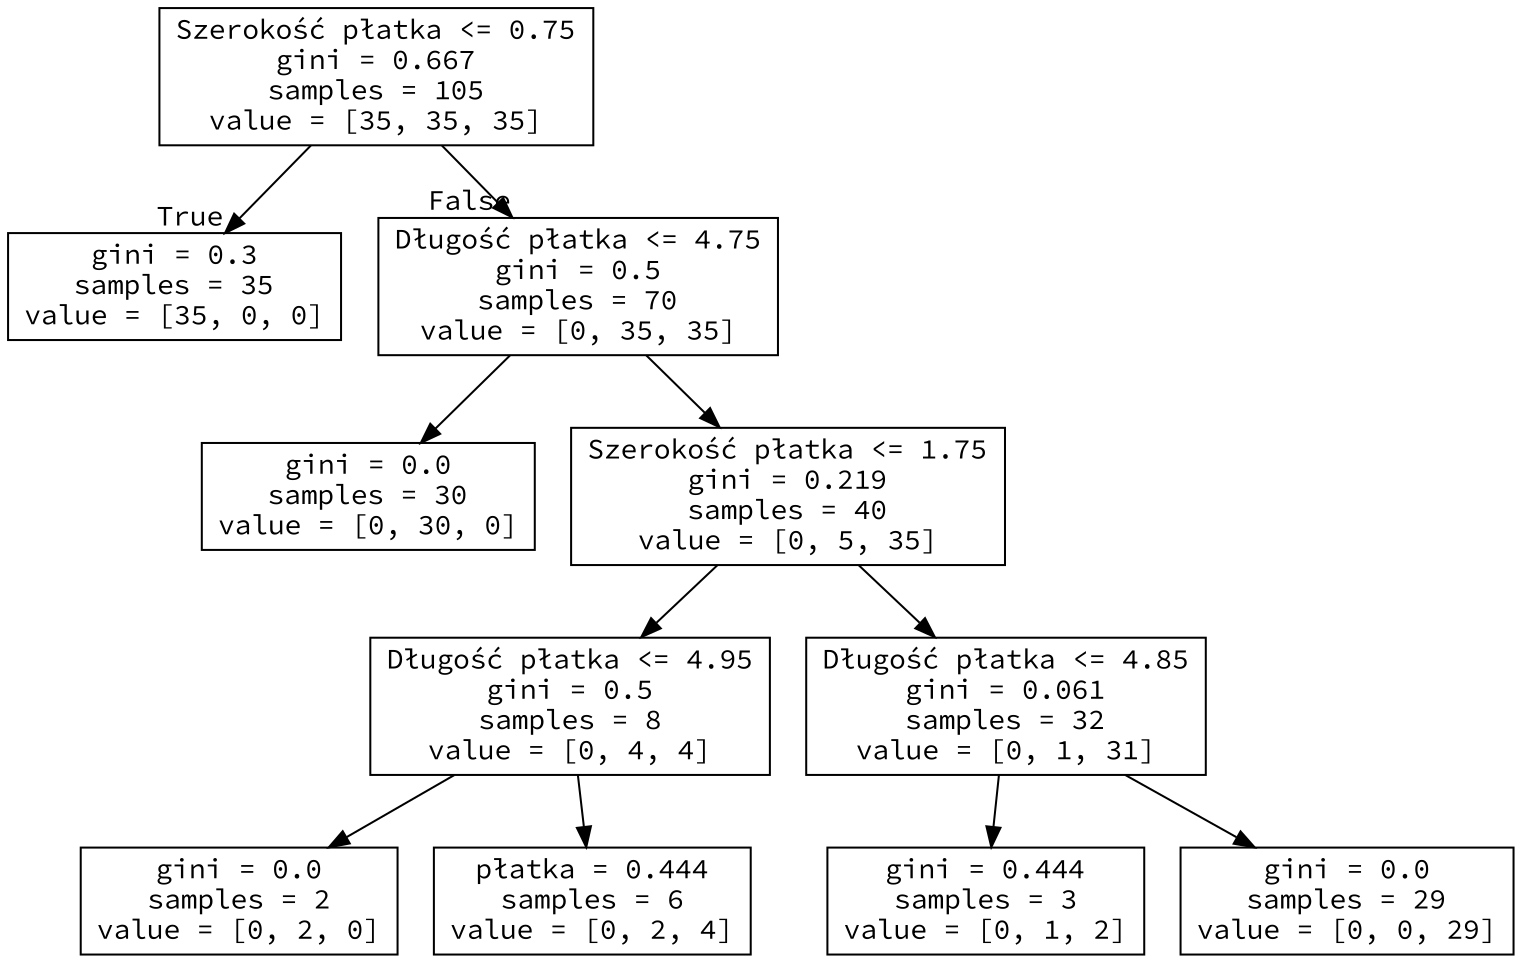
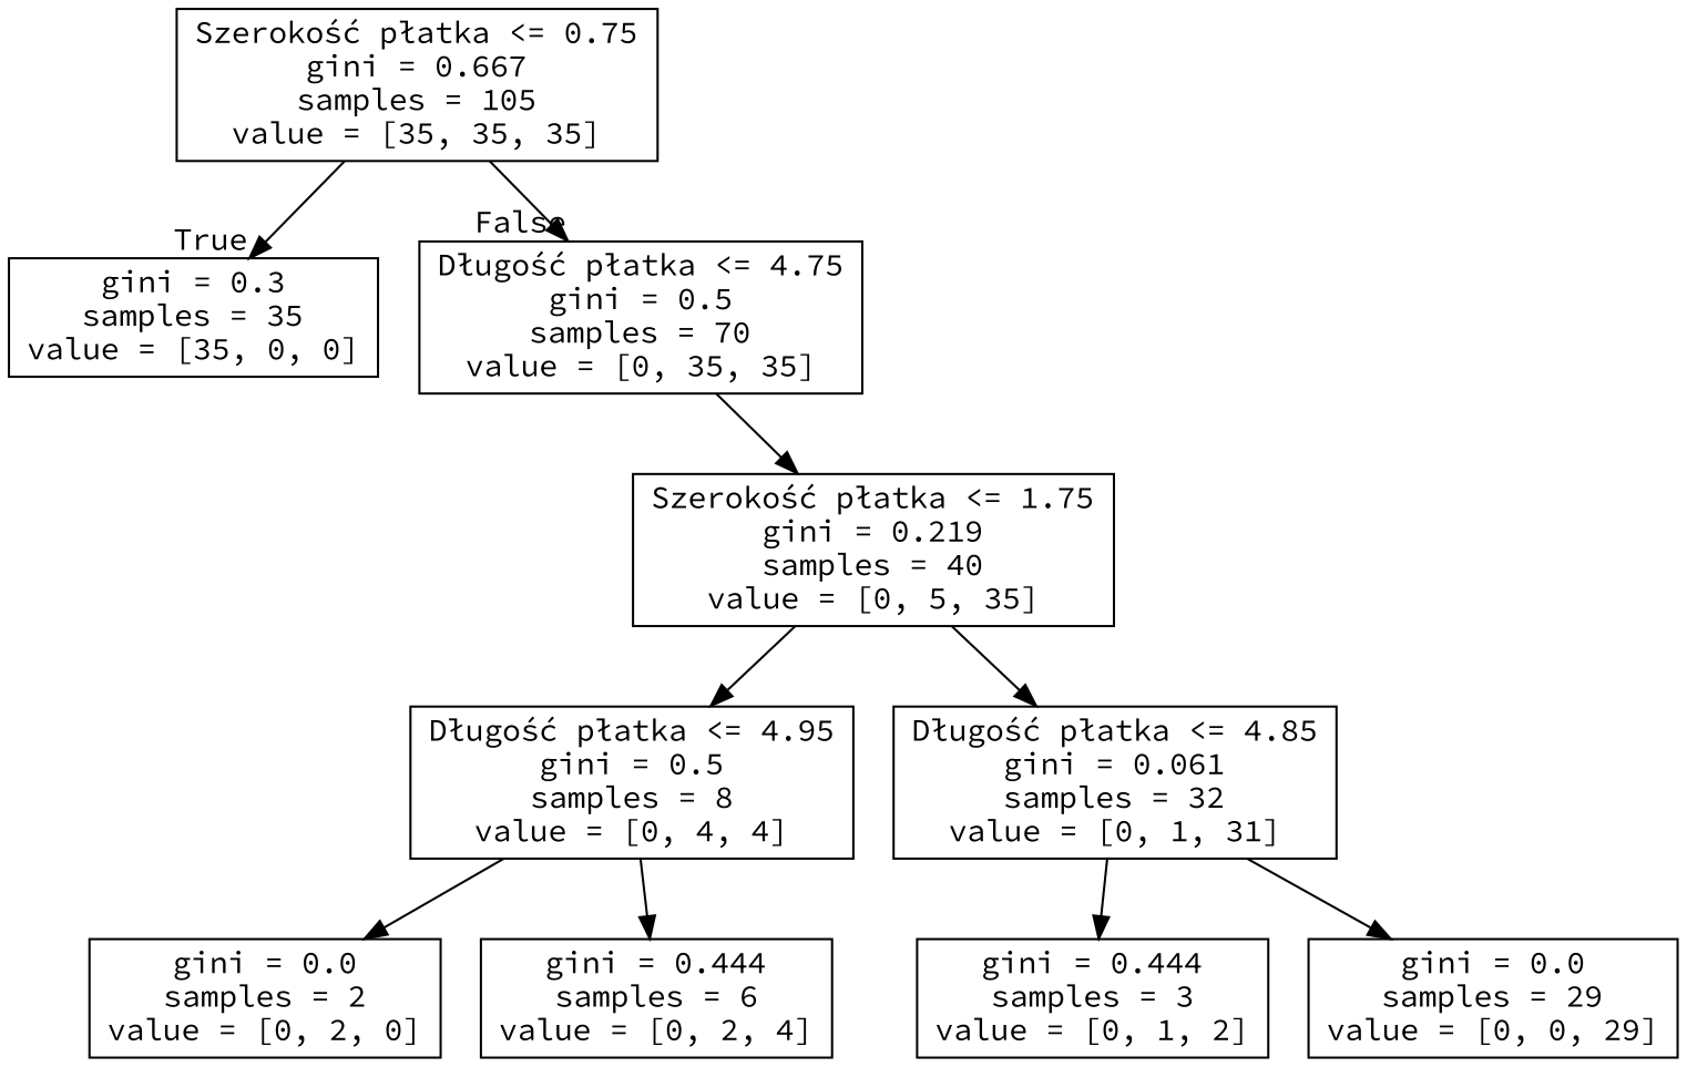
  digraph {
    fontname="Source Code Pro"
    node [fontname="Source Code Pro" shape=box]
    edge [fontname="Source Code Pro"]
    n1 [label="Szerokość płatka <= 0.75\ngini = 0.667\nsamples = 105\nvalue = [35, 35, 35]"]
    n2 [label="gini = 0.3\nsamples = 35\nvalue = [35, 0, 0]"]
    n3 [label="Długość płatka <= 4.75\ngini = 0.5\nsamples = 70\nvalue = [0, 35, 35]"]
-   n4 [label="gini = 0.0\nsamples = 30\nvalue = [0, 30, 0]"]
    n5 [label="Szerokość płatka <= 1.75\ngini = 0.219\nsamples = 40\nvalue = [0, 5, 35]"]
    n6 [label="Długość płatka <= 4.95\ngini = 0.5\nsamples = 8\nvalue = [0, 4, 4]"]
    n7 [label="Długość płatka <= 4.85\ngini = 0.061\nsamples = 32\nvalue = [0, 1, 31]"]
    n8 [label="gini = 0.0\nsamples = 2\nvalue = [0, 2, 0]"]
-   n9 [label="płatka = 0.444\nsamples = 6\nvalue = [0, 2, 4]"]
+   n9 [label="gini = 0.444\nsamples = 6\nvalue = [0, 2, 4]"]
    n10 [label="gini = 0.444\nsamples = 3\nvalue = [0, 1, 2]"]
    n11 [label="gini = 0.0\nsamples = 29\nvalue = [0, 0, 29]"]
    n1 -> n2 [headlabel=True labelangle=45 labeldistance=2.5]
    n1 -> n3 [headlabel=False labelangle=-45 labeldistance=2.5]
-   n3 -> n4
    n3 -> n5
    n5 -> n6
    n5 -> n7
    n6 -> n8
    n6 -> n9
    n7 -> n10
    n7 -> n11
  }
